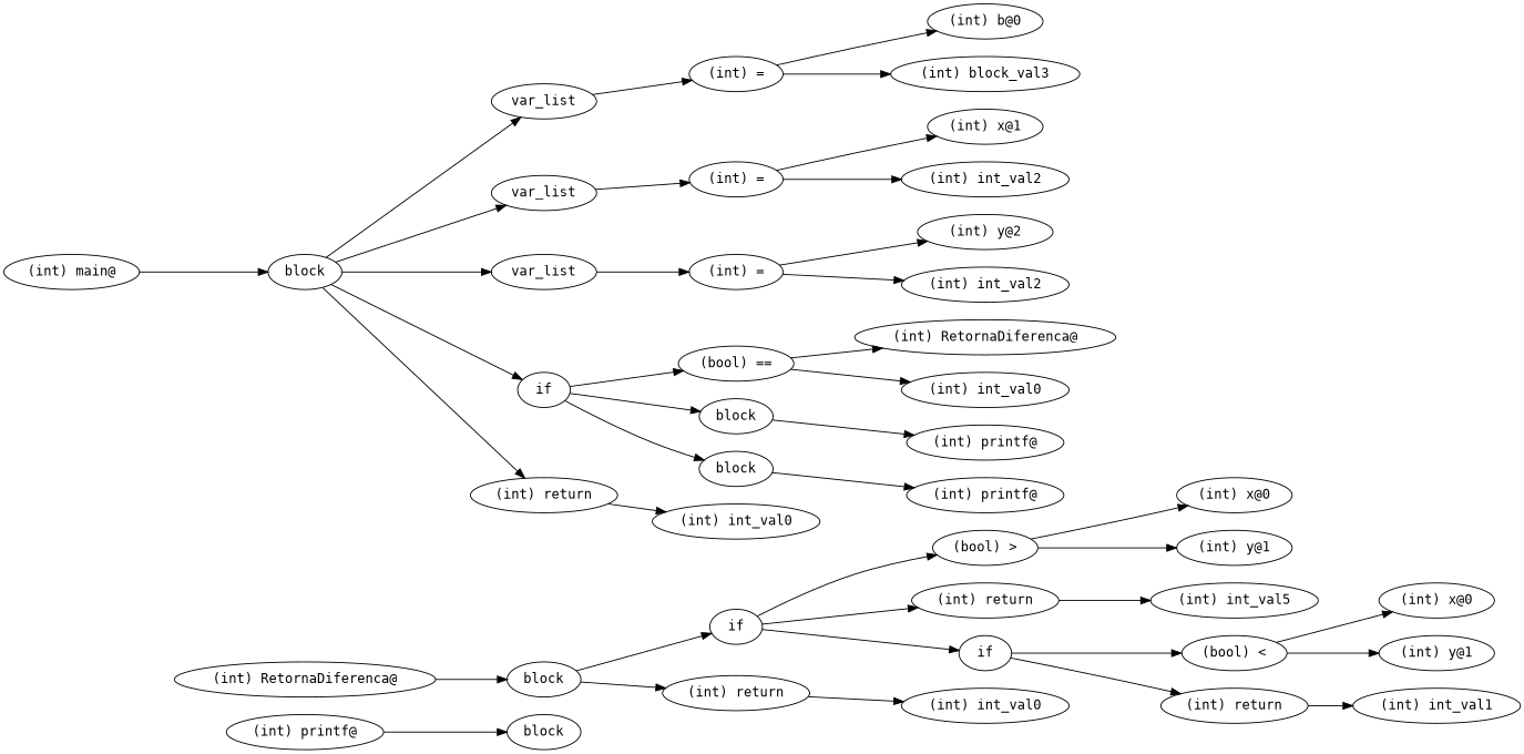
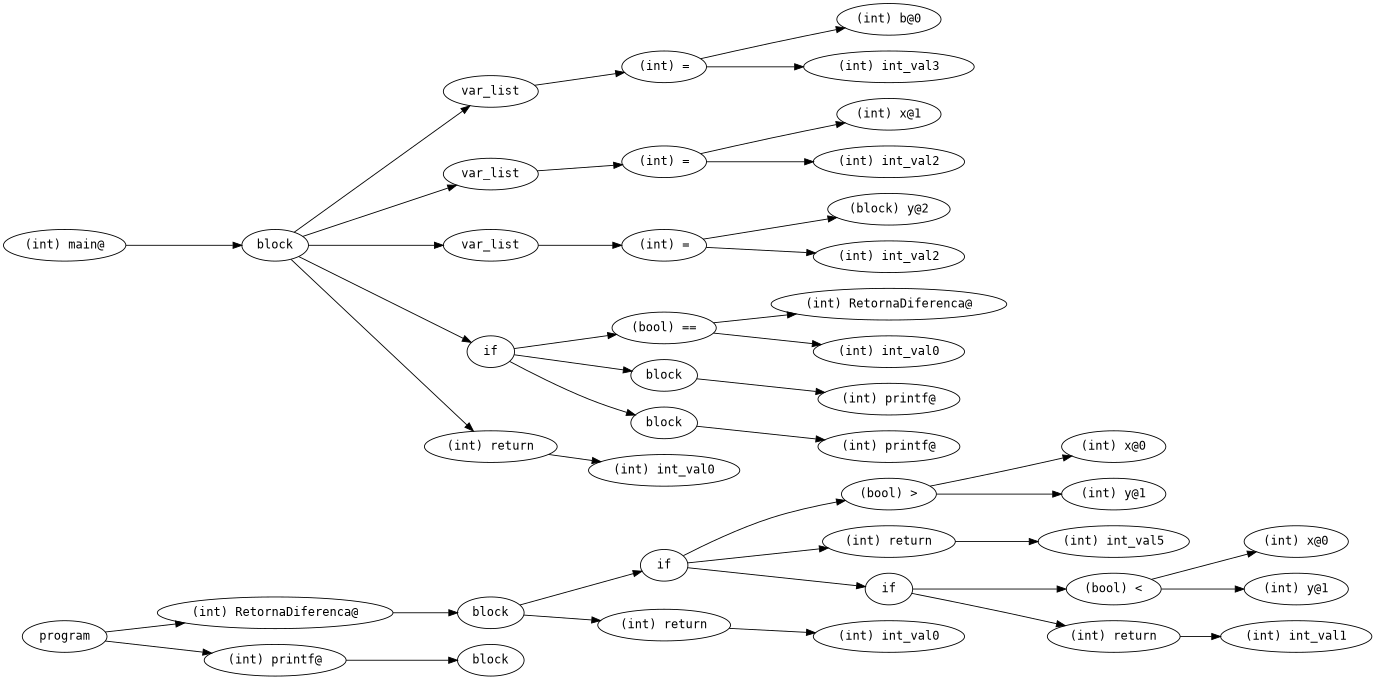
  digraph {
    fontname="DejaVu Sans Mono"
    ordering=out
    rankdir=LR
    node [fontname="DejaVu Sans Mono"]
    edge [fontname="DejaVu Sans Mono"]
+   n1 [label=program]
    n2 [label="(int) RetornaDiferenca@"]
    n3 [label="(int) printf@"]
    n4 [label=block]
    n5 [label=block]
    n6 [label="(int) main@"]
    n7 [label=block]
    n8 [label=if]
    n9 [label="(int) return"]
    n10 [label="(bool) >"]
    n11 [label="(int) return"]
    n12 [label=if]
    n13 [label="(int) int_val0"]
    n14 [label="(int) x@0"]
    n15 [label="(int) y@1"]
    n16 [label="(int) int_val5"]
    n17 [label="(bool) <"]
    n18 [label="(int) return"]
    n19 [label="(int) x@0"]
    n20 [label="(int) y@1"]
    n21 [label="(int) int_val1"]
    n22 [label=var_list]
    n23 [label=var_list]
    n24 [label=var_list]
    n25 [label=if]
    n26 [label="(int) return"]
    n27 [label="(int) ="]
    n28 [label="(int) ="]
    n29 [label="(int) ="]
    n30 [label="(bool) =="]
    n31 [label=block]
    n32 [label=block]
    n33 [label="(int) int_val0"]
    n34 [label="(int) b@0"]
-   n35 [label="(int) block_val3"]
+   n35 [label="(int) int_val3"]
    n36 [label="(int) x@1"]
    n37 [label="(int) int_val2"]
-   n38 [label="(int) y@2"]
+   n38 [label="(block) y@2"]
    n39 [label="(int) int_val2"]
    n40 [label="(int) RetornaDiferenca@"]
    n41 [label="(int) int_val0"]
    n42 [label="(int) printf@"]
    n43 [label="(int) printf@"]
+   n1 -> n2
+   n1 -> n3
    n2 -> n4
    n3 -> n5
    n4 -> n8
    n4 -> n9
    n6 -> n7
    n7 -> n22
    n7 -> n23
    n7 -> n24
    n7 -> n25
    n7 -> n26
    n8 -> n10
    n8 -> n11
    n8 -> n12
    n9 -> n13
    n10 -> n14
    n10 -> n15
    n11 -> n16
    n12 -> n17
    n12 -> n18
    n17 -> n19
    n17 -> n20
    n18 -> n21
    n22 -> n27
    n23 -> n28
    n24 -> n29
    n25 -> n30
    n25 -> n31
    n25 -> n32
    n26 -> n33
    n27 -> n34
    n27 -> n35
    n28 -> n36
    n28 -> n37
    n29 -> n38
    n29 -> n39
    n30 -> n40
    n30 -> n41
    n31 -> n42
    n32 -> n43
  }
